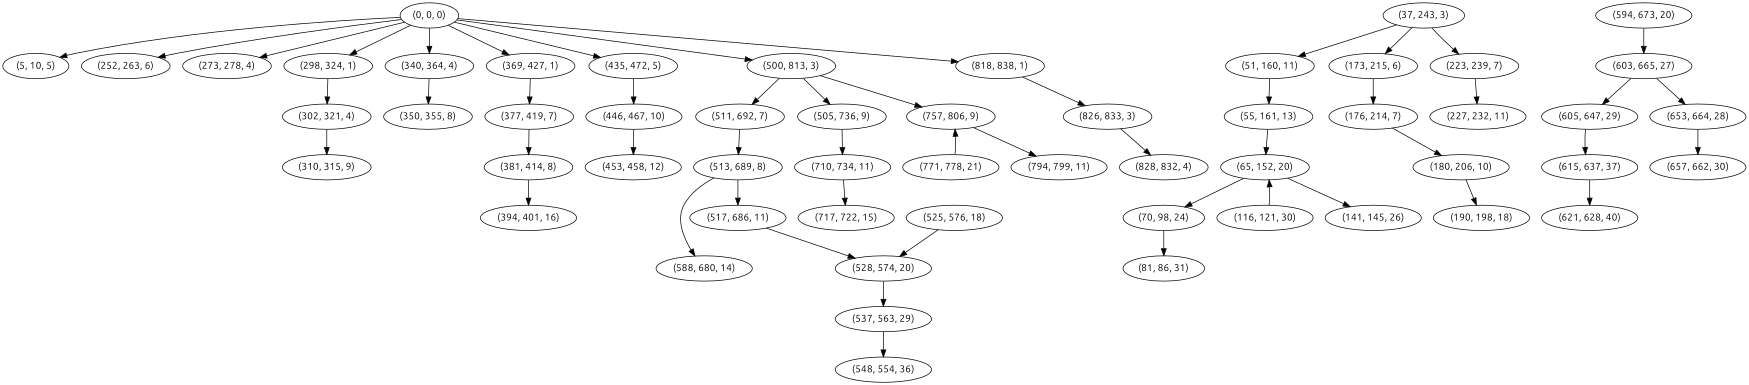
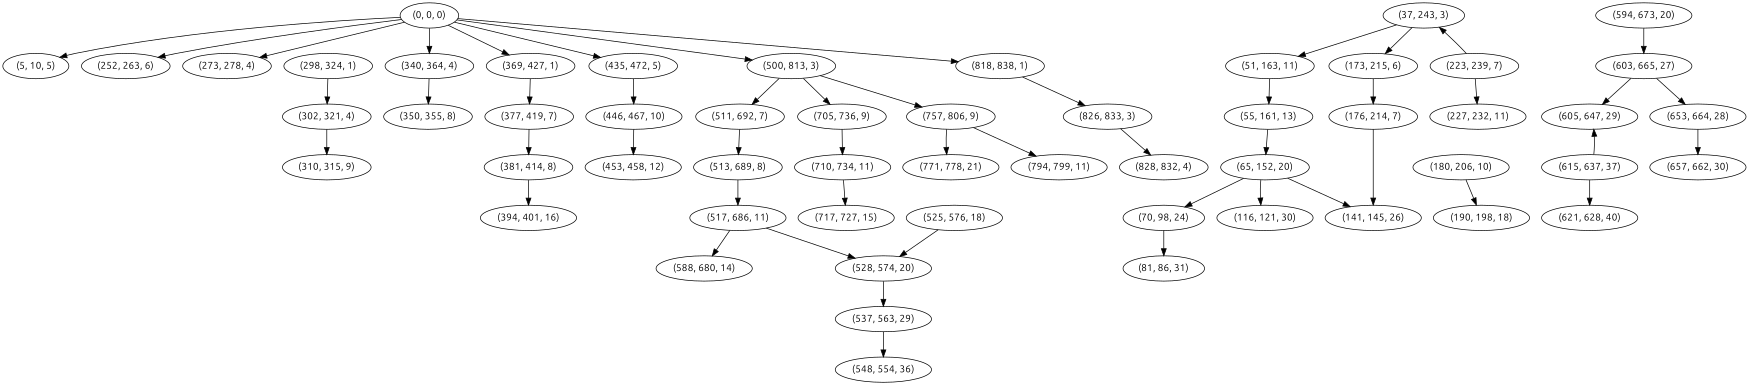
  digraph {
    fontname=Ubuntu
    node [fontname=Ubuntu]
    edge [fontname=Ubuntu]
    "(0, 0, 0)"
    "(5, 10, 5)"
    "(252, 263, 6)"
    "(273, 278, 4)"
    "(298, 324, 1)"
    "(340, 364, 4)"
    "(369, 427, 1)"
    "(435, 472, 5)"
    "(500, 813, 3)"
    "(818, 838, 1)"
    "(37, 243, 3)"
-   "(51, 163, 11)" [label="(51, 160, 11)"]
+   "(51, 163, 11)"
    "(173, 215, 6)"
    "(223, 239, 7)"
    "(302, 321, 4)"
    "(350, 355, 8)"
    "(377, 419, 7)"
    "(446, 467, 10)"
    "(511, 692, 7)"
-   "(705, 736, 9)" [label="(505, 736, 9)"]
+   "(705, 736, 9)"
    "(757, 806, 9)"
    "(826, 833, 3)"
    "(55, 161, 13)"
    "(176, 214, 7)"
    "(227, 232, 11)"
    "(65, 152, 20)"
    "(70, 98, 24)"
    "(116, 121, 30)"
    "(141, 145, 26)"
    "(81, 86, 31)"
    "(180, 206, 10)"
    "(190, 198, 18)"
    "(310, 315, 9)"
    "(381, 414, 8)"
    "(394, 401, 16)"
    "(453, 458, 12)"
    "(513, 689, 8)"
    "(710, 734, 11)"
    "(771, 778, 21)"
    "(794, 799, 11)"
    "(517, 686, 11)"
    "(588, 680, 14)"
    "(528, 574, 20)"
    "(525, 576, 18)"
    "(537, 563, 29)"
    "(548, 554, 36)"
    "(594, 673, 20)"
    "(603, 665, 27)"
    "(605, 647, 29)"
    "(653, 664, 28)"
    "(615, 637, 37)"
    "(657, 662, 30)"
    "(621, 628, 40)"
-   "(717, 727, 15)" [label="(717, 722, 15)"]
+   "(717, 727, 15)"
    "(828, 832, 4)"
    "(0, 0, 0)" -> "(5, 10, 5)"
    "(0, 0, 0)" -> "(252, 263, 6)"
    "(0, 0, 0)" -> "(273, 278, 4)"
-   "(0, 0, 0)" -> "(298, 324, 1)"
    "(0, 0, 0)" -> "(340, 364, 4)"
    "(0, 0, 0)" -> "(369, 427, 1)"
    "(0, 0, 0)" -> "(435, 472, 5)"
    "(0, 0, 0)" -> "(500, 813, 3)"
    "(0, 0, 0)" -> "(818, 838, 1)"
    "(298, 324, 1)" -> "(302, 321, 4)"
    "(340, 364, 4)" -> "(350, 355, 8)"
    "(369, 427, 1)" -> "(377, 419, 7)"
    "(435, 472, 5)" -> "(446, 467, 10)"
    "(500, 813, 3)" -> "(511, 692, 7)"
    "(500, 813, 3)" -> "(705, 736, 9)"
    "(500, 813, 3)" -> "(757, 806, 9)"
    "(818, 838, 1)" -> "(826, 833, 3)"
    "(37, 243, 3)" -> "(51, 163, 11)"
    "(37, 243, 3)" -> "(173, 215, 6)"
-   "(37, 243, 3)" -> "(223, 239, 7)"
+   "(223, 239, 7)" -> "(37, 243, 3)"
    "(51, 163, 11)" -> "(55, 161, 13)"
    "(173, 215, 6)" -> "(176, 214, 7)"
    "(223, 239, 7)" -> "(227, 232, 11)"
    "(302, 321, 4)" -> "(310, 315, 9)"
    "(377, 419, 7)" -> "(381, 414, 8)"
    "(446, 467, 10)" -> "(453, 458, 12)"
    "(511, 692, 7)" -> "(513, 689, 8)"
    "(705, 736, 9)" -> "(710, 734, 11)"
-   "(771, 778, 21)" -> "(757, 806, 9)"
+   "(757, 806, 9)" -> "(771, 778, 21)"
    "(757, 806, 9)" -> "(794, 799, 11)"
    "(826, 833, 3)" -> "(828, 832, 4)"
    "(55, 161, 13)" -> "(65, 152, 20)"
-   "(176, 214, 7)" -> "(180, 206, 10)"
+   "(176, 214, 7)" -> "(141, 145, 26)"
    "(65, 152, 20)" -> "(70, 98, 24)"
-   "(116, 121, 30)" -> "(65, 152, 20)"
+   "(65, 152, 20)" -> "(116, 121, 30)"
    "(65, 152, 20)" -> "(141, 145, 26)"
    "(70, 98, 24)" -> "(81, 86, 31)"
    "(180, 206, 10)" -> "(190, 198, 18)"
    "(381, 414, 8)" -> "(394, 401, 16)"
    "(513, 689, 8)" -> "(517, 686, 11)"
    "(710, 734, 11)" -> "(717, 727, 15)"
-   "(513, 689, 8)" -> "(588, 680, 14)"
+   "(517, 686, 11)" -> "(588, 680, 14)"
    "(517, 686, 11)" -> "(528, 574, 20)"
    "(528, 574, 20)" -> "(537, 563, 29)"
    "(525, 576, 18)" -> "(528, 574, 20)"
    "(537, 563, 29)" -> "(548, 554, 36)"
    "(594, 673, 20)" -> "(603, 665, 27)"
    "(603, 665, 27)" -> "(605, 647, 29)"
    "(603, 665, 27)" -> "(653, 664, 28)"
-   "(605, 647, 29)" -> "(615, 637, 37)"
+   "(615, 637, 37)" -> "(605, 647, 29)"
    "(653, 664, 28)" -> "(657, 662, 30)"
    "(615, 637, 37)" -> "(621, 628, 40)"
  }
